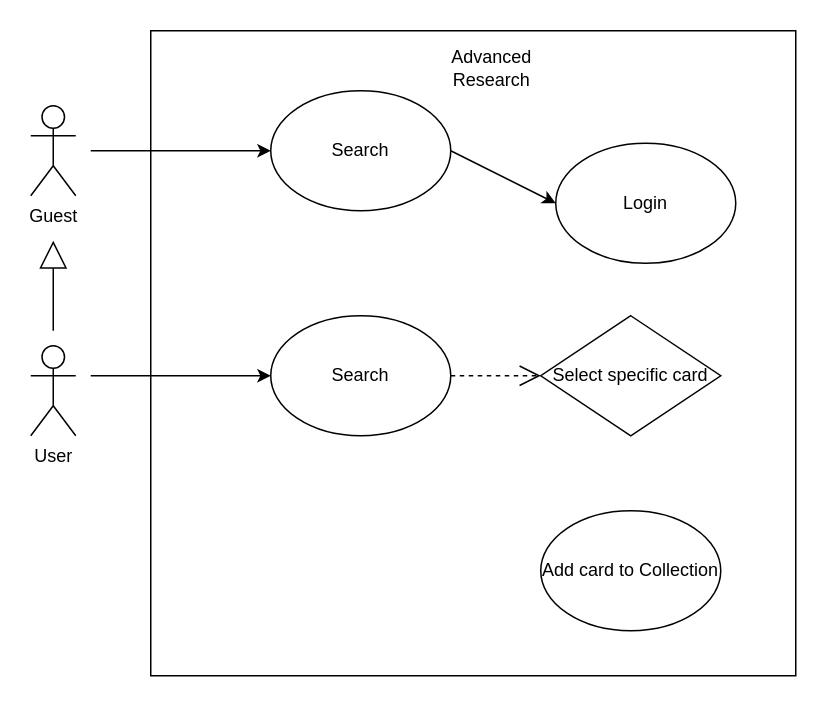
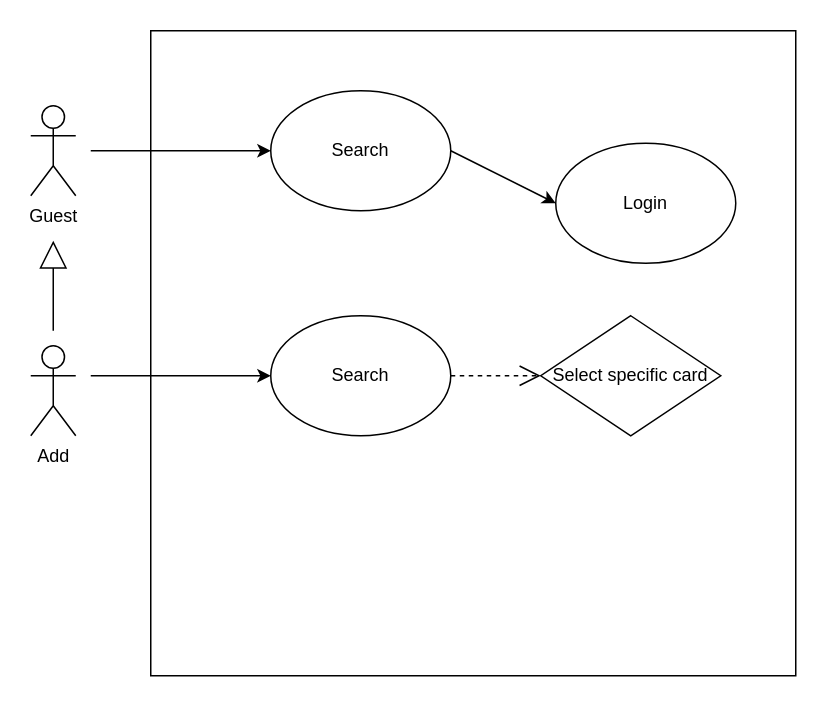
  <mxCell id="0" />
  <mxCell id="1" parent="0" />
- <mxCell id="2" value="User" style="shape=umlActor;verticalLabelPosition=bottom;verticalAlign=top;html=1;outlineConnect=0;" vertex="1" parent="1"><mxGeometry x="20" y="230" width="30" height="60" as="geometry" /></mxCell>
+ <mxCell id="2" value="Add" style="shape=umlActor;verticalLabelPosition=bottom;verticalAlign=top;html=1;outlineConnect=0;" vertex="1" parent="1"><mxGeometry x="20" y="230" width="30" height="60" as="geometry" /></mxCell>
  <mxCell id="3" value="Guest" style="shape=umlActor;verticalLabelPosition=bottom;verticalAlign=top;html=1;outlineConnect=0;" vertex="1" parent="1"><mxGeometry x="20" y="70" width="30" height="60" as="geometry" /></mxCell>
  <mxCell id="4" value="" style="rounded=0;whiteSpace=wrap;html=1;" vertex="1" parent="1"><mxGeometry x="100" y="20" width="430" height="430" as="geometry" /></mxCell>
  <mxCell id="5" value="Search" style="ellipse;whiteSpace=wrap;html=1;" vertex="1" parent="1"><mxGeometry x="180" y="60" width="120" height="80" as="geometry" /></mxCell>
  <mxCell id="6" value="" style="endArrow=block;endSize=16;endFill=0;html=1;rounded=0;" edge="1" parent="1"><mxGeometry width="160" relative="1" as="geometry"><mxPoint x="35" y="220" as="sourcePoint" /><mxPoint x="35" y="160" as="targetPoint" /></mxGeometry></mxCell>
  <mxCell id="7" value="Search" style="ellipse;whiteSpace=wrap;html=1;" vertex="1" parent="1"><mxGeometry x="180" y="210" width="120" height="80" as="geometry" /></mxCell>
- <mxCell id="8" value="Advanced Research" style="text;html=1;strokeColor=none;fillColor=none;align=center;verticalAlign=middle;whiteSpace=wrap;rounded=0;" vertex="1" parent="1"><mxGeometry x="280" y="30" width="95" height="30" as="geometry" /></mxCell>
  <mxCell id="9" value="" style="endArrow=classic;html=1;rounded=0;" edge="1" parent="1" target="5"><mxGeometry width="50" height="50" relative="1" as="geometry"><mxPoint x="60" y="100" as="sourcePoint" /><mxPoint x="130" y="190" as="targetPoint" /></mxGeometry></mxCell>
  <mxCell id="10" value="" style="endArrow=classic;html=1;rounded=0;entryX=0;entryY=0.5;entryDx=0;entryDy=0;" edge="1" parent="1" target="7"><mxGeometry width="50" height="50" relative="1" as="geometry"><mxPoint x="60" y="250" as="sourcePoint" /><mxPoint x="10" y="310" as="targetPoint" /></mxGeometry></mxCell>
  <mxCell id="11" value="Select specific card" style="rhombus;whiteSpace=wrap;html=1;" vertex="1" parent="1"><mxGeometry x="360" y="210" width="120" height="80" as="geometry" /></mxCell>
  <mxCell id="12" value="" style="endArrow=open;endSize=12;dashed=1;html=1;rounded=0;entryX=0;entryY=0.5;entryDx=0;entryDy=0;exitX=1;exitY=0.5;exitDx=0;exitDy=0;" edge="1" parent="1" source="7" target="11"><mxGeometry width="160" relative="1" as="geometry"><mxPoint x="-120" y="340" as="sourcePoint" /><mxPoint x="40" y="340" as="targetPoint" /></mxGeometry></mxCell>
- <mxCell id="13" value="Add card to Collection" style="ellipse;whiteSpace=wrap;html=1;" vertex="1" parent="1"><mxGeometry x="360" y="340" width="120" height="80" as="geometry" /></mxCell>
  <mxCell id="14" value="Login" style="ellipse;whiteSpace=wrap;html=1;" vertex="1" parent="1"><mxGeometry x="370" y="95" width="120" height="80" as="geometry" /></mxCell>
  <mxCell id="15" value="" style="endArrow=classic;html=1;rounded=0;entryX=0;entryY=0.5;entryDx=0;entryDy=0;exitX=1;exitY=0.5;exitDx=0;exitDy=0;" edge="1" parent="1" source="5" target="14"><mxGeometry width="50" height="50" relative="1" as="geometry"><mxPoint x="70" y="110" as="sourcePoint" /><mxPoint x="190" y="110" as="targetPoint" /></mxGeometry></mxCell>
